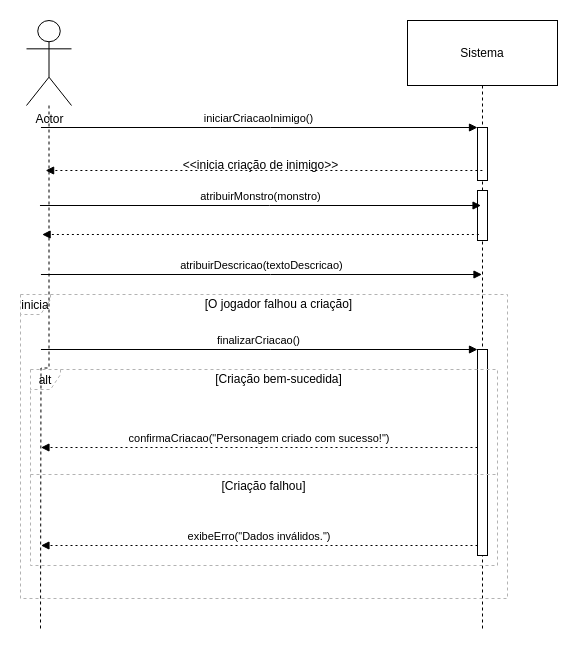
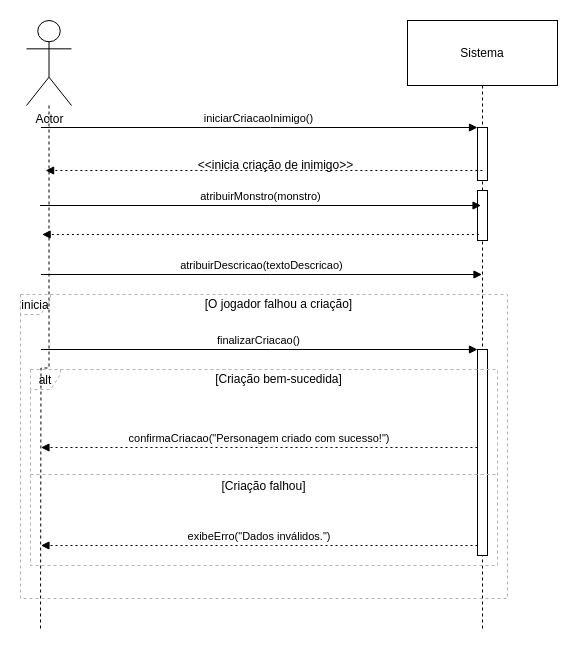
  <mxCell id="0" />
  <mxCell id="1" parent="0" />
  <mxCell id="2" value="Sistema" style="shape=umlLifeline;perimeter=lifelinePerimeter;whiteSpace=wrap;container=1;dropTarget=0;collapsible=0;recursiveResize=0;outlineConnect=0;portConstraint=eastwest;newEdgeStyle={&quot;edgeStyle&quot;:&quot;elbowEdgeStyle&quot;,&quot;elbow&quot;:&quot;vertical&quot;,&quot;curved&quot;:0,&quot;rounded&quot;:0};size=65;" vertex="1" parent="1"><mxGeometry x="407" y="20" width="150" height="610" as="geometry" /></mxCell>
  <mxCell id="3" value="" style="points=[];perimeter=orthogonalPerimeter;outlineConnect=0;targetShapes=umlLifeline;portConstraint=eastwest;newEdgeStyle={&quot;edgeStyle&quot;:&quot;elbowEdgeStyle&quot;,&quot;elbow&quot;:&quot;vertical&quot;,&quot;curved&quot;:0,&quot;rounded&quot;:0}" vertex="1" parent="2"><mxGeometry x="70" y="107" width="10" height="53" as="geometry" /></mxCell>
  <mxCell id="4" value="" style="points=[];perimeter=orthogonalPerimeter;outlineConnect=0;targetShapes=umlLifeline;portConstraint=eastwest;newEdgeStyle={&quot;edgeStyle&quot;:&quot;elbowEdgeStyle&quot;,&quot;elbow&quot;:&quot;vertical&quot;,&quot;curved&quot;:0,&quot;rounded&quot;:0}" vertex="1" parent="2"><mxGeometry x="70" y="329" width="10" height="206" as="geometry" /></mxCell>
  <mxCell id="5" value="" style="points=[];perimeter=orthogonalPerimeter;outlineConnect=0;targetShapes=umlLifeline;portConstraint=eastwest;newEdgeStyle={&quot;edgeStyle&quot;:&quot;elbowEdgeStyle&quot;,&quot;elbow&quot;:&quot;vertical&quot;,&quot;curved&quot;:0,&quot;rounded&quot;:0}" vertex="1" parent="2"><mxGeometry x="70" y="170" width="10" height="50" as="geometry" /></mxCell>
  <mxCell id="6" value="alt" style="shape=umlFrame;dashed=1;pointerEvents=0;dropTarget=0;strokeColor=#B3B3B3;height=20;width=30" vertex="1" parent="1"><mxGeometry x="30" y="369" width="467" height="196" as="geometry" /></mxCell>
  <mxCell id="7" value="[Criação bem-sucedida]" style="text;strokeColor=none;fillColor=none;align=center;verticalAlign=middle;whiteSpace=wrap;" vertex="1" parent="6"><mxGeometry x="30" width="437" height="20" as="geometry" /></mxCell>
  <mxCell id="8" value="[Criação falhou]" style="shape=line;dashed=1;whiteSpace=wrap;verticalAlign=top;labelPosition=center;verticalLabelPosition=middle;align=center;strokeColor=#B3B3B3;" vertex="1" parent="6"><mxGeometry y="103" width="467" height="4" as="geometry" /></mxCell>
  <mxCell id="9" value="inicia" style="shape=umlFrame;dashed=1;pointerEvents=0;dropTarget=0;strokeColor=#B3B3B3;height=20;width=30" vertex="1" parent="1"><mxGeometry x="20" y="294" width="487" height="304" as="geometry" /></mxCell>
  <mxCell id="10" value="[O jogador falhou a criação]" style="text;strokeColor=none;fillColor=none;align=center;verticalAlign=middle;whiteSpace=wrap;" vertex="1" parent="9"><mxGeometry x="30" width="457" height="20" as="geometry" /></mxCell>
  <mxCell id="11" value="iniciarCriacaoInimigo()" style="verticalAlign=bottom;edgeStyle=elbowEdgeStyle;elbow=vertical;curved=0;rounded=0;endArrow=block;" edge="1" parent="1" target="3"><mxGeometry relative="1" as="geometry"><Array as="points"><mxPoint x="270" y="127" /></Array><mxPoint x="40.447" y="127" as="sourcePoint" /></mxGeometry></mxCell>
  <mxCell id="12" value="atribuirDescricao(textoDescricao)" style="verticalAlign=bottom;edgeStyle=elbowEdgeStyle;elbow=vertical;curved=0;rounded=0;endArrow=block;" edge="1" parent="1"><mxGeometry relative="1" as="geometry"><Array as="points"><mxPoint x="270" y="274" /></Array><mxPoint x="40.447" y="274" as="sourcePoint" /><mxPoint x="481.5" y="274" as="targetPoint" /></mxGeometry></mxCell>
  <mxCell id="13" value="finalizarCriacao()" style="verticalAlign=bottom;edgeStyle=elbowEdgeStyle;elbow=vertical;curved=0;rounded=0;endArrow=block;" edge="1" parent="1" target="4"><mxGeometry relative="1" as="geometry"><Array as="points"><mxPoint x="270" y="349" /></Array><mxPoint x="40.447" y="349" as="sourcePoint" /></mxGeometry></mxCell>
  <mxCell id="14" value="confirmaCriacao(&quot;Personagem criado com sucesso!&quot;)" style="verticalAlign=bottom;edgeStyle=elbowEdgeStyle;elbow=vertical;curved=0;rounded=0;dashed=1;dashPattern=2 3;endArrow=block;" edge="1" parent="1" source="4"><mxGeometry relative="1" as="geometry"><Array as="points"><mxPoint x="271" y="447" /></Array><mxPoint x="40.447" y="447" as="targetPoint" /></mxGeometry></mxCell>
  <mxCell id="15" value="exibeErro(&quot;Dados inválidos.&quot;)" style="verticalAlign=bottom;edgeStyle=elbowEdgeStyle;elbow=vertical;curved=0;rounded=0;dashed=1;dashPattern=2 3;endArrow=block;" edge="1" parent="1" source="4"><mxGeometry relative="1" as="geometry"><Array as="points"><mxPoint x="271" y="545" /></Array><mxPoint x="40.447" y="545" as="targetPoint" /></mxGeometry></mxCell>
  <mxCell id="16" style="edgeStyle=orthogonalEdgeStyle;rounded=0;orthogonalLoop=1;jettySize=auto;html=1;endArrow=none;startFill=0;dashed=1;" edge="1" parent="1" source="17"><mxGeometry relative="1" as="geometry"><mxPoint x="40" y="630" as="targetPoint" /></mxGeometry></mxCell>
  <mxCell id="17" value="Actor" style="shape=umlActor;verticalLabelPosition=bottom;verticalAlign=top;html=1;outlineConnect=0;" vertex="1" parent="1"><mxGeometry x="26" y="20" width="45" height="85" as="geometry" /></mxCell>
  <mxCell id="18" value="" style="verticalAlign=bottom;edgeStyle=elbowEdgeStyle;elbow=vertical;curved=0;rounded=0;dashed=1;dashPattern=2 3;endArrow=block;" edge="1" parent="1"><mxGeometry relative="1" as="geometry"><Array as="points"><mxPoint x="275.663" y="170" /></Array><mxPoint x="45.11" y="170" as="targetPoint" /><mxPoint x="481.89" y="170" as="sourcePoint" /></mxGeometry></mxCell>
- <mxCell id="19" value="&amp;lt;&amp;lt;inicia criação de inimigo&amp;gt;&amp;gt;" style="text;html=1;align=center;verticalAlign=middle;resizable=0;points=[];autosize=1;strokeColor=none;fillColor=none;" vertex="1" parent="1"><mxGeometry x="170" y="150" width="180" height="30" as="geometry" /></mxCell>
+ <mxCell id="19" value="&amp;lt;&amp;lt;inicia criação de inimigo&amp;gt;&amp;gt;" style="text;html=1;align=center;verticalAlign=middle;resizable=0;points=[];autosize=1;strokeColor=none;fillColor=none;" vertex="1" parent="1"><mxGeometry x="185" y="150" width="180" height="30" as="geometry" /></mxCell>
  <mxCell id="20" value="atribuirMonstro(monstro)" style="verticalAlign=bottom;edgeStyle=elbowEdgeStyle;elbow=vertical;curved=0;rounded=0;endArrow=block;" edge="1" parent="1"><mxGeometry relative="1" as="geometry"><Array as="points"><mxPoint x="269.023" y="205" /></Array><mxPoint x="39.47" y="205" as="sourcePoint" /><mxPoint x="480.523" y="205" as="targetPoint" /></mxGeometry></mxCell>
  <mxCell id="21" value="" style="verticalAlign=bottom;edgeStyle=elbowEdgeStyle;elbow=vertical;curved=0;rounded=0;dashed=1;dashPattern=2 3;endArrow=block;" edge="1" parent="1"><mxGeometry relative="1" as="geometry"><Array as="points"><mxPoint x="272.163" y="234" /></Array><mxPoint x="41.61" y="234" as="targetPoint" /><mxPoint x="478.39" y="234" as="sourcePoint" /></mxGeometry></mxCell>
